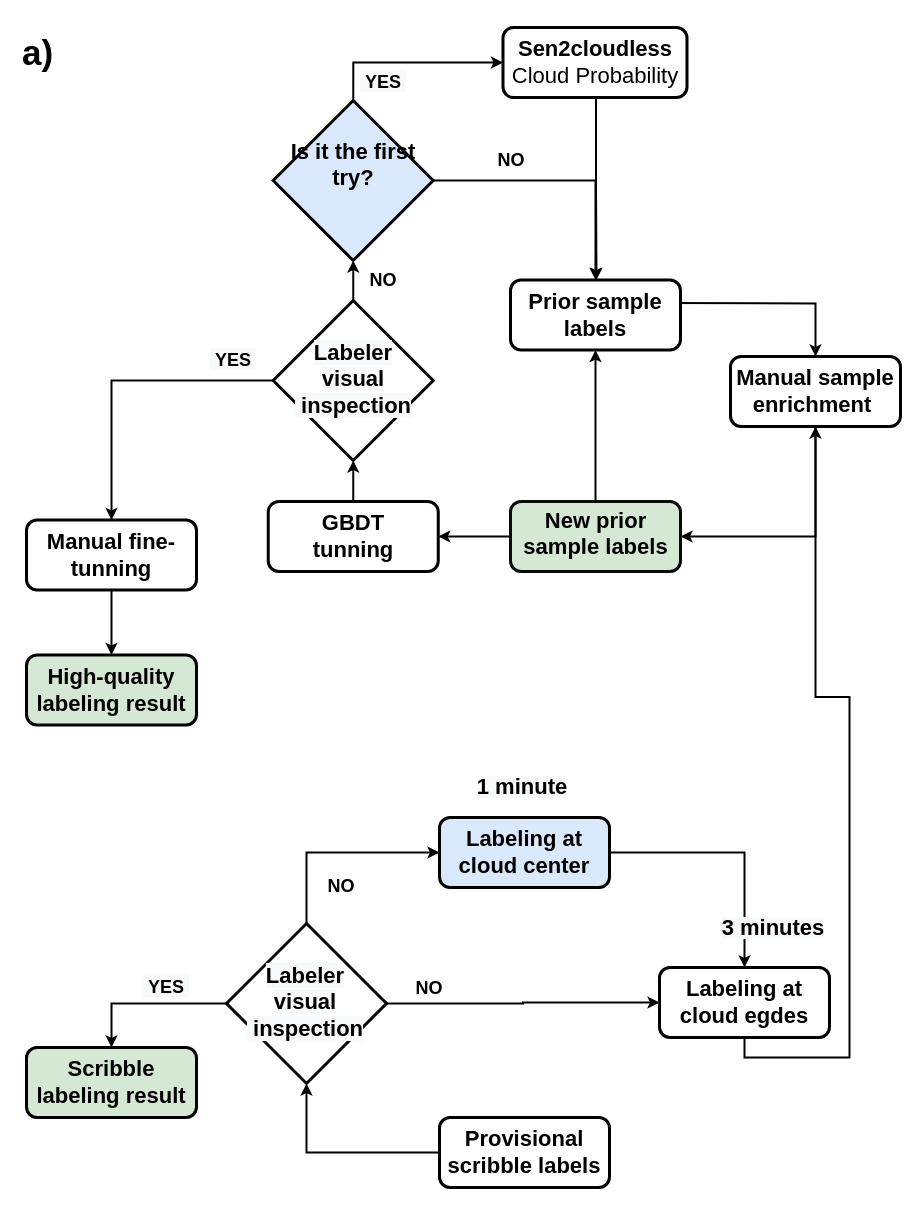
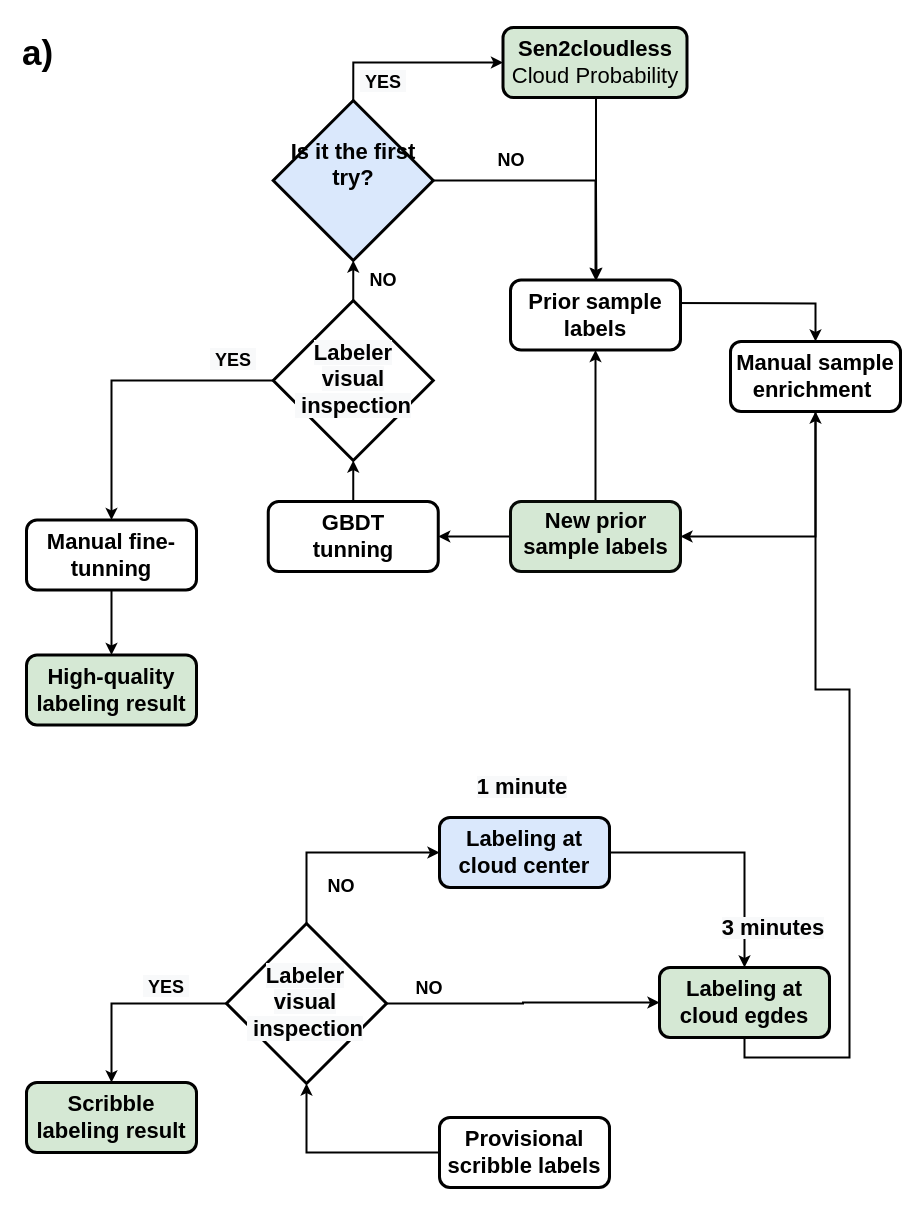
  <mxCell id="0" />
  <mxCell id="1" parent="0" />
  <mxCell id="2" value="" style="rhombus;whiteSpace=wrap;html=1;strokeWidth=3;fillColor=none;" parent="1" vertex="1"><mxGeometry x="226" y="923" width="160" height="160" as="geometry" /></mxCell>
  <mxCell id="3" value="" style="rhombus;whiteSpace=wrap;html=1;strokeWidth=3;fillColor=none;" parent="1" vertex="1"><mxGeometry x="272.75" y="300" width="160" height="160" as="geometry" /></mxCell>
  <mxCell id="4" style="edgeStyle=orthogonalEdgeStyle;rounded=0;orthogonalLoop=1;jettySize=auto;html=1;exitX=0.5;exitY=1;exitDx=0;exitDy=0;entryX=0.5;entryY=0;entryDx=0;entryDy=0;strokeWidth=4;fontSize=20;" parent="1" edge="1"><mxGeometry relative="1" as="geometry"><mxPoint x="125" y="553" as="sourcePoint" /></mxGeometry></mxCell>
  <mxCell id="5" style="edgeStyle=orthogonalEdgeStyle;rounded=0;orthogonalLoop=1;jettySize=auto;html=1;exitX=1;exitY=0.5;exitDx=0;exitDy=0;entryX=0.5;entryY=0;entryDx=0;entryDy=0;strokeWidth=2;fontColor=#000000;fontSize=8;" parent="1" source="6" target="8" edge="1"><mxGeometry relative="1" as="geometry" /></mxCell>
  <mxCell id="6" value="&lt;b&gt;&lt;font style=&quot;font-size: 22px&quot;&gt;Labeling at cloud center&lt;/font&gt;&lt;/b&gt;" style="rounded=1;whiteSpace=wrap;html=1;fontSize=20;strokeWidth=3;fillColor=#dae8fc;" parent="1" vertex="1"><mxGeometry x="439" y="817" width="170" height="70" as="geometry" /></mxCell>
  <mxCell id="7" style="edgeStyle=orthogonalEdgeStyle;rounded=0;orthogonalLoop=1;jettySize=auto;html=1;exitX=0.5;exitY=1;exitDx=0;exitDy=0;strokeWidth=2;fontColor=#000000;fontSize=8;" parent="1" source="8" target="26" edge="1"><mxGeometry relative="1" as="geometry" /></mxCell>
- <mxCell id="8" value="&lt;b&gt;&lt;font style=&quot;font-size: 22px&quot;&gt;Labeling at cloud egdes&lt;/font&gt;&lt;/b&gt;" style="rounded=1;whiteSpace=wrap;html=1;fontSize=20;strokeWidth=3;" parent="1" vertex="1"><mxGeometry x="659" y="967" width="170" height="70" as="geometry" /></mxCell>
+ <mxCell id="8" value="&lt;b&gt;&lt;font style=&quot;font-size: 22px&quot;&gt;Labeling at cloud egdes&lt;/font&gt;&lt;/b&gt;" style="rounded=1;whiteSpace=wrap;html=1;fontSize=20;strokeWidth=3;fillColor=#d5e8d4;" parent="1" vertex="1"><mxGeometry x="659" y="967" width="170" height="70" as="geometry" /></mxCell>
  <mxCell id="9" style="edgeStyle=orthogonalEdgeStyle;rounded=0;orthogonalLoop=1;jettySize=auto;html=1;exitX=0;exitY=0.5;exitDx=0;exitDy=0;entryX=0.5;entryY=1;entryDx=0;entryDy=0;strokeWidth=2;fontColor=#000000;fontSize=8;" parent="1" source="10" target="2" edge="1"><mxGeometry relative="1" as="geometry" /></mxCell>
  <mxCell id="10" value="&lt;b&gt;&lt;font style=&quot;font-size: 22px&quot;&gt;Provisional scribble labels&lt;/font&gt;&lt;/b&gt;" style="rounded=1;whiteSpace=wrap;html=1;fontSize=20;strokeWidth=3;" parent="1" vertex="1"><mxGeometry x="439" y="1117" width="170" height="70" as="geometry" /></mxCell>
- <mxCell id="11" value="&lt;b&gt;&lt;font style=&quot;font-size: 22px&quot;&gt;Scribble labeling result&lt;/font&gt;&lt;/b&gt;" style="rounded=1;whiteSpace=wrap;html=1;fontSize=20;strokeWidth=3;fillColor=#d5e8d4;" parent="1" vertex="1"><mxGeometry x="26" y="1047" width="170" height="70" as="geometry" /></mxCell>
+ <mxCell id="11" value="&lt;b&gt;&lt;font style=&quot;font-size: 22px&quot;&gt;Scribble labeling result&lt;/font&gt;&lt;/b&gt;" style="rounded=1;whiteSpace=wrap;html=1;fontSize=20;strokeWidth=3;fillColor=#d5e8d4;" parent="1" vertex="1"><mxGeometry x="26" y="1082" width="170" height="70" as="geometry" /></mxCell>
  <mxCell id="12" value="&lt;b style=&quot;color: rgb(0 , 0 , 0) ; font-family: &amp;#34;helvetica&amp;#34; ; font-style: normal ; letter-spacing: normal ; text-indent: 0px ; text-transform: none ; word-spacing: 0px ; background-color: rgb(248 , 249 , 250)&quot;&gt;&lt;font style=&quot;font-size: 22px&quot;&gt;1 minute&lt;/font&gt;&lt;/b&gt;" style="text;whiteSpace=wrap;html=1;fontSize=20;align=center;" parent="1" vertex="1"><mxGeometry x="464" y="767" width="116" height="40" as="geometry" /></mxCell>
  <mxCell id="13" value="&lt;b style=&quot;color: rgb(0 , 0 , 0) ; font-family: &amp;#34;helvetica&amp;#34; ; font-style: normal ; letter-spacing: normal ; text-indent: 0px ; text-transform: none ; word-spacing: 0px ; background-color: rgb(248 , 249 , 250)&quot;&gt;&lt;font style=&quot;font-size: 22px&quot;&gt;3 minutes&lt;/font&gt;&lt;/b&gt;" style="text;whiteSpace=wrap;html=1;fontSize=20;align=center;" parent="1" vertex="1"><mxGeometry x="715" y="908" width="116" height="40" as="geometry" /></mxCell>
  <mxCell id="14" value="&lt;div style=&quot;text-align: center&quot;&gt;&lt;font face=&quot;helvetica&quot; size=&quot;1&quot;&gt;&lt;b style=&quot;font-size: 35px&quot;&gt;a)&lt;/b&gt;&lt;/font&gt;&lt;/div&gt;" style="text;whiteSpace=wrap;html=1;fontSize=40;" parent="1" vertex="1"><mxGeometry y="20" width="70" height="61" as="geometry" x="20" /></mxCell>
  <mxCell id="15" value="&lt;b style=&quot;color: rgb(0 , 0 , 0) ; font-family: &amp;#34;helvetica&amp;#34; ; font-size: 22px ; font-style: normal ; letter-spacing: normal ; text-indent: 0px ; text-transform: none ; word-spacing: 0px ; background-color: rgb(248 , 249 , 250)&quot;&gt;Labeler visual&lt;br&gt;&amp;nbsp;inspection&lt;/b&gt;" style="text;whiteSpace=wrap;html=1;align=center;" parent="1" vertex="1"><mxGeometry x="240" y="956" width="130" height="60" as="geometry" /></mxCell>
  <mxCell id="16" style="edgeStyle=orthogonalEdgeStyle;rounded=0;orthogonalLoop=1;jettySize=auto;html=1;exitX=0.5;exitY=0;exitDx=0;exitDy=0;entryX=0;entryY=0.5;entryDx=0;entryDy=0;strokeWidth=2;fontColor=#000000;fontSize=8;" parent="1" source="2" target="6" edge="1"><mxGeometry relative="1" as="geometry" /></mxCell>
  <mxCell id="17" style="edgeStyle=orthogonalEdgeStyle;rounded=0;orthogonalLoop=1;jettySize=auto;html=1;exitX=1;exitY=0.5;exitDx=0;exitDy=0;entryX=0;entryY=0.5;entryDx=0;entryDy=0;strokeWidth=2;fontColor=#000000;fontSize=8;" parent="1" source="2" target="8" edge="1"><mxGeometry relative="1" as="geometry" /></mxCell>
  <mxCell id="18" style="edgeStyle=orthogonalEdgeStyle;rounded=0;orthogonalLoop=1;jettySize=auto;html=1;exitX=0;exitY=0.5;exitDx=0;exitDy=0;entryX=0.5;entryY=0;entryDx=0;entryDy=0;strokeWidth=2;fontColor=#000000;fontSize=8;" parent="1" source="2" target="11" edge="1"><mxGeometry relative="1" as="geometry" /></mxCell>
  <mxCell id="19" value="&lt;b style=&quot;color: rgb(0 , 0 , 0) ; font-family: &amp;#34;helvetica&amp;#34; ; font-size: 20px ; font-style: normal ; letter-spacing: normal ; text-indent: 0px ; text-transform: none ; word-spacing: 0px ; background-color: rgb(248 , 249 , 250)&quot;&gt;&lt;font style=&quot;font-size: 18px&quot;&gt;&amp;nbsp;YES&amp;nbsp;&lt;/font&gt;&lt;/b&gt;" style="text;whiteSpace=wrap;html=1;fontSize=20;align=center;" parent="1" vertex="1"><mxGeometry x="126" y="967" width="80" height="44" as="geometry" /></mxCell>
  <mxCell id="20" value="&lt;b style=&quot;font-family: helvetica; font-size: 20px; font-style: normal; letter-spacing: normal; text-indent: 0px; text-transform: none; word-spacing: 0px;&quot;&gt;&lt;font style=&quot;font-size: 18px&quot;&gt;NO&lt;/font&gt;&lt;/b&gt;" style="text;whiteSpace=wrap;html=1;fontSize=20;align=center;labelBackgroundColor=none;labelBorderColor=none;" parent="1" vertex="1"><mxGeometry x="316" y="866" width="50" height="40" as="geometry" /></mxCell>
  <mxCell id="21" value="&lt;b style=&quot;font-family: helvetica; font-size: 20px; font-style: normal; letter-spacing: normal; text-indent: 0px; text-transform: none; word-spacing: 0px;&quot;&gt;&lt;font style=&quot;font-size: 18px&quot;&gt;NO&lt;/font&gt;&lt;/b&gt;" style="text;whiteSpace=wrap;html=1;fontSize=20;align=center;labelBackgroundColor=none;labelBorderColor=none;" parent="1" vertex="1"><mxGeometry x="403.75" y="968" width="50" height="40" as="geometry" /></mxCell>
  <mxCell id="22" value="&lt;b style=&quot;color: rgb(0 , 0 , 0) ; font-family: &amp;#34;helvetica&amp;#34; ; font-size: 22px ; font-style: normal ; letter-spacing: normal ; text-indent: 0px ; text-transform: none ; word-spacing: 0px ; background-color: rgb(248 , 249 , 250)&quot;&gt;Labeler visual&lt;br&gt;&amp;nbsp;inspection&lt;/b&gt;" style="text;whiteSpace=wrap;html=1;align=center;" parent="1" vertex="1"><mxGeometry x="287.75" y="333" width="130" height="60" as="geometry" /></mxCell>
  <mxCell id="23" style="edgeStyle=orthogonalEdgeStyle;rounded=0;orthogonalLoop=1;jettySize=auto;html=1;strokeWidth=2;fontColor=#000000;" parent="1" target="26" edge="1"><mxGeometry relative="1" as="geometry"><mxPoint x="667" y="302.5" as="sourcePoint" /></mxGeometry></mxCell>
  <mxCell id="24" value="&lt;b style=&quot;font-size: 22px&quot;&gt;&lt;font style=&quot;font-size: 22px&quot;&gt;Prior sample &lt;br&gt;labels&lt;/font&gt;&lt;/b&gt;" style="rounded=1;whiteSpace=wrap;html=1;fontSize=20;strokeWidth=3;" parent="1" vertex="1"><mxGeometry x="510" y="279.5" width="170" height="70" as="geometry" /></mxCell>
  <mxCell id="25" style="edgeStyle=orthogonalEdgeStyle;rounded=0;orthogonalLoop=1;jettySize=auto;html=1;exitX=0.5;exitY=1;exitDx=0;exitDy=0;entryX=1;entryY=0.5;entryDx=0;entryDy=0;strokeWidth=2;fontColor=#000000;" parent="1" source="26" target="38" edge="1"><mxGeometry relative="1" as="geometry" /></mxCell>
- <mxCell id="26" value="&lt;b&gt;&lt;font style=&quot;font-size: 22px&quot;&gt;Manual sample enrichment&amp;nbsp;&lt;/font&gt;&lt;/b&gt;" style="rounded=1;whiteSpace=wrap;html=1;fontSize=20;strokeWidth=3;" parent="1" vertex="1"><mxGeometry x="730" y="356" width="170" height="70" as="geometry" /></mxCell>
+ <mxCell id="26" value="&lt;b&gt;&lt;font style=&quot;font-size: 22px&quot;&gt;Manual sample enrichment&amp;nbsp;&lt;/font&gt;&lt;/b&gt;" style="rounded=1;whiteSpace=wrap;html=1;fontSize=20;strokeWidth=3;" parent="1" vertex="1"><mxGeometry x="730" y="341" width="170" height="70" as="geometry" /></mxCell>
  <mxCell id="27" style="edgeStyle=orthogonalEdgeStyle;rounded=0;orthogonalLoop=1;jettySize=auto;html=1;exitX=0;exitY=0.5;exitDx=0;exitDy=0;entryX=0.5;entryY=0;entryDx=0;entryDy=0;strokeWidth=2;fontSize=20;" parent="1" source="3" target="29" edge="1"><mxGeometry relative="1" as="geometry"><mxPoint x="237" y="464.5" as="sourcePoint" /></mxGeometry></mxCell>
  <mxCell id="28" style="edgeStyle=orthogonalEdgeStyle;rounded=0;orthogonalLoop=1;jettySize=auto;html=1;exitX=0.5;exitY=1;exitDx=0;exitDy=0;entryX=0.5;entryY=0;entryDx=0;entryDy=0;strokeWidth=2;fontSize=20;" parent="1" source="29" target="31" edge="1"><mxGeometry relative="1" as="geometry" /></mxCell>
  <mxCell id="29" value="&lt;b&gt;&lt;font style=&quot;font-size: 22px&quot;&gt;Manual fine-tunning&lt;/font&gt;&lt;/b&gt;" style="rounded=1;whiteSpace=wrap;html=1;fontSize=20;strokeWidth=3;" parent="1" vertex="1"><mxGeometry x="26" y="519.5" width="170" height="70" as="geometry" /></mxCell>
  <mxCell id="30" value="&lt;b style=&quot;color: rgb(0 , 0 , 0) ; font-family: &amp;#34;helvetica&amp;#34; ; font-size: 20px ; font-style: normal ; letter-spacing: normal ; text-indent: 0px ; text-transform: none ; word-spacing: 0px ; background-color: rgb(248 , 249 , 250)&quot;&gt;&lt;font style=&quot;font-size: 18px&quot;&gt;&amp;nbsp;YES&amp;nbsp;&lt;/font&gt;&lt;/b&gt;" style="text;whiteSpace=wrap;html=1;fontSize=20;align=center;" parent="1" vertex="1"><mxGeometry x="192.75" y="340" width="80" height="44" as="geometry" /></mxCell>
  <mxCell id="31" value="&lt;b&gt;&lt;font style=&quot;font-size: 22px&quot;&gt;High-quality labeling result&lt;/font&gt;&lt;/b&gt;" style="rounded=1;whiteSpace=wrap;html=1;fontSize=20;strokeWidth=3;fillColor=#d5e8d4;" parent="1" vertex="1"><mxGeometry x="26" y="654.5" width="170" height="70" as="geometry" /></mxCell>
  <mxCell id="32" style="edgeStyle=orthogonalEdgeStyle;rounded=0;orthogonalLoop=1;jettySize=auto;html=1;exitX=0.5;exitY=0;exitDx=0;exitDy=0;strokeWidth=2;fontColor=#000000;" parent="1" source="3" target="42" edge="1"><mxGeometry relative="1" as="geometry" /></mxCell>
  <mxCell id="33" value="&lt;b style=&quot;font-family: helvetica; font-size: 20px; font-style: normal; letter-spacing: normal; text-indent: 0px; text-transform: none; word-spacing: 0px;&quot;&gt;&lt;font style=&quot;font-size: 18px&quot;&gt;NO&lt;/font&gt;&lt;/b&gt;" style="text;whiteSpace=wrap;html=1;fontSize=20;align=center;labelBackgroundColor=none;labelBorderColor=none;" parent="1" vertex="1"><mxGeometry x="358" y="260" width="50" height="40" as="geometry" /></mxCell>
  <mxCell id="34" style="edgeStyle=orthogonalEdgeStyle;rounded=0;orthogonalLoop=1;jettySize=auto;html=1;exitX=0.5;exitY=0;exitDx=0;exitDy=0;entryX=0.5;entryY=1;entryDx=0;entryDy=0;strokeWidth=2;fontColor=#000000;" parent="1" source="35" target="3" edge="1"><mxGeometry relative="1" as="geometry" /></mxCell>
  <mxCell id="35" value="&lt;span style=&quot;font-size: 22px&quot;&gt;&lt;b&gt;GBDT &lt;br&gt;tunning&lt;/b&gt;&lt;/span&gt;" style="rounded=1;whiteSpace=wrap;html=1;fontSize=20;strokeWidth=3;" parent="1" vertex="1"><mxGeometry x="267.75" y="501" width="170" height="70" as="geometry" /></mxCell>
  <mxCell id="36" style="edgeStyle=orthogonalEdgeStyle;rounded=0;orthogonalLoop=1;jettySize=auto;html=1;exitX=0;exitY=0.5;exitDx=0;exitDy=0;entryX=1;entryY=0.5;entryDx=0;entryDy=0;strokeWidth=2;fontColor=#000000;" parent="1" source="38" target="35" edge="1"><mxGeometry relative="1" as="geometry" /></mxCell>
  <mxCell id="37" style="edgeStyle=orthogonalEdgeStyle;rounded=0;orthogonalLoop=1;jettySize=auto;html=1;exitX=0.5;exitY=0;exitDx=0;exitDy=0;strokeWidth=2;fontColor=#000000;" parent="1" source="38" target="24" edge="1"><mxGeometry relative="1" as="geometry" /></mxCell>
  <mxCell id="38" value="" style="rounded=1;whiteSpace=wrap;html=1;fontSize=20;strokeWidth=3;fillColor=#d5e8d4;strokeColor=#070A06;" parent="1" vertex="1"><mxGeometry x="510" y="501" width="170" height="70" as="geometry" /></mxCell>
  <mxCell id="39" style="edgeStyle=orthogonalEdgeStyle;rounded=0;orthogonalLoop=1;jettySize=auto;html=1;exitX=0.5;exitY=1;exitDx=0;exitDy=0;strokeWidth=4;fontColor=#000000;" parent="1" source="38" target="38" edge="1"><mxGeometry relative="1" as="geometry" /></mxCell>
  <mxCell id="40" style="edgeStyle=orthogonalEdgeStyle;rounded=0;orthogonalLoop=1;jettySize=auto;html=1;exitX=0.5;exitY=0;exitDx=0;exitDy=0;entryX=0;entryY=0.5;entryDx=0;entryDy=0;strokeWidth=2;fontColor=#000000;" parent="1" source="42" target="45" edge="1"><mxGeometry relative="1" as="geometry" /></mxCell>
  <mxCell id="41" style="edgeStyle=orthogonalEdgeStyle;rounded=0;orthogonalLoop=1;jettySize=auto;html=1;exitX=1;exitY=0.5;exitDx=0;exitDy=0;entryX=0.5;entryY=0;entryDx=0;entryDy=0;strokeWidth=2;fontColor=#000000;" parent="1" source="42" target="24" edge="1"><mxGeometry relative="1" as="geometry" /></mxCell>
  <mxCell id="42" value="" style="rhombus;whiteSpace=wrap;html=1;strokeWidth=3;fillColor=#dae8fc;" parent="1" vertex="1"><mxGeometry x="272.75" y="100" width="160" height="160" as="geometry" /></mxCell>
  <mxCell id="43" value="&lt;font face=&quot;helvetica&quot; size=&quot;1&quot;&gt;&lt;b style=&quot;font-size: 22px&quot;&gt;Is it the first try?&lt;/b&gt;&lt;/font&gt;" style="text;whiteSpace=wrap;html=1;align=center;" parent="1" vertex="1"><mxGeometry x="287.75" y="132" width="130" height="60" as="geometry" /></mxCell>
  <mxCell id="44" style="edgeStyle=orthogonalEdgeStyle;rounded=0;orthogonalLoop=1;jettySize=auto;html=1;exitX=0.5;exitY=1;exitDx=0;exitDy=0;strokeWidth=2;fontColor=#000000;" parent="1" edge="1"><mxGeometry relative="1" as="geometry"><mxPoint x="595.5" y="97" as="sourcePoint" /><mxPoint x="596" y="279.5" as="targetPoint" /><Array as="points"><mxPoint x="596" y="188" /><mxPoint x="596" y="188" /></Array></mxGeometry></mxCell>
- <mxCell id="45" value="&lt;font style=&quot;font-size: 22px&quot;&gt;&lt;b&gt;Sen2cloudless&lt;br&gt;&lt;/b&gt;Cloud Probability&lt;/font&gt;" style="rounded=1;whiteSpace=wrap;html=1;fontSize=20;strokeWidth=3;" parent="1" vertex="1"><mxGeometry x="502.5" y="27" width="184" height="70" as="geometry" /></mxCell>
+ <mxCell id="45" value="&lt;font style=&quot;font-size: 22px&quot;&gt;&lt;b&gt;Sen2cloudless&lt;br&gt;&lt;/b&gt;Cloud Probability&lt;/font&gt;" style="rounded=1;whiteSpace=wrap;html=1;fontSize=20;strokeWidth=3;fillColor=#d5e8d4;" parent="1" vertex="1"><mxGeometry x="502.5" y="27" width="184" height="70" as="geometry" /></mxCell>
  <mxCell id="46" value="&lt;b style=&quot;color: rgb(0 , 0 , 0) ; font-family: &amp;#34;helvetica&amp;#34; ; font-size: 20px ; font-style: normal ; letter-spacing: normal ; text-indent: 0px ; text-transform: none ; word-spacing: 0px ; background-color: rgb(248 , 249 , 250)&quot;&gt;&lt;font style=&quot;font-size: 18px&quot;&gt;&amp;nbsp;YES&amp;nbsp;&lt;/font&gt;&lt;/b&gt;" style="text;whiteSpace=wrap;html=1;fontSize=20;align=center;" parent="1" vertex="1"><mxGeometry x="343" y="62" width="80" height="44" as="geometry" /></mxCell>
  <mxCell id="47" value="&lt;b style=&quot;font-family: helvetica; font-size: 20px; font-style: normal; letter-spacing: normal; text-indent: 0px; text-transform: none; word-spacing: 0px;&quot;&gt;&lt;font style=&quot;font-size: 18px&quot;&gt;NO&lt;/font&gt;&lt;/b&gt;" style="text;whiteSpace=wrap;html=1;fontSize=20;align=center;labelBackgroundColor=none;labelBorderColor=none;" parent="1" vertex="1"><mxGeometry x="486" y="140" width="50" height="40" as="geometry" /></mxCell>
  <mxCell id="48" value="&lt;b style=&quot;color: rgb(0 , 0 , 0) ; font-family: &amp;#34;helvetica&amp;#34; ; font-style: normal ; letter-spacing: normal ; text-indent: 0px ; text-transform: none ; word-spacing: 0px ; font-size: 22px&quot;&gt;&lt;font style=&quot;font-size: 22px&quot;&gt;New prior sample&amp;nbsp;labels&lt;/font&gt;&lt;/b&gt;" style="text;whiteSpace=wrap;html=1;fontColor=#000000;align=center;" parent="1" vertex="1"><mxGeometry x="502.5" y="501" width="185" height="50" as="geometry" /></mxCell>
